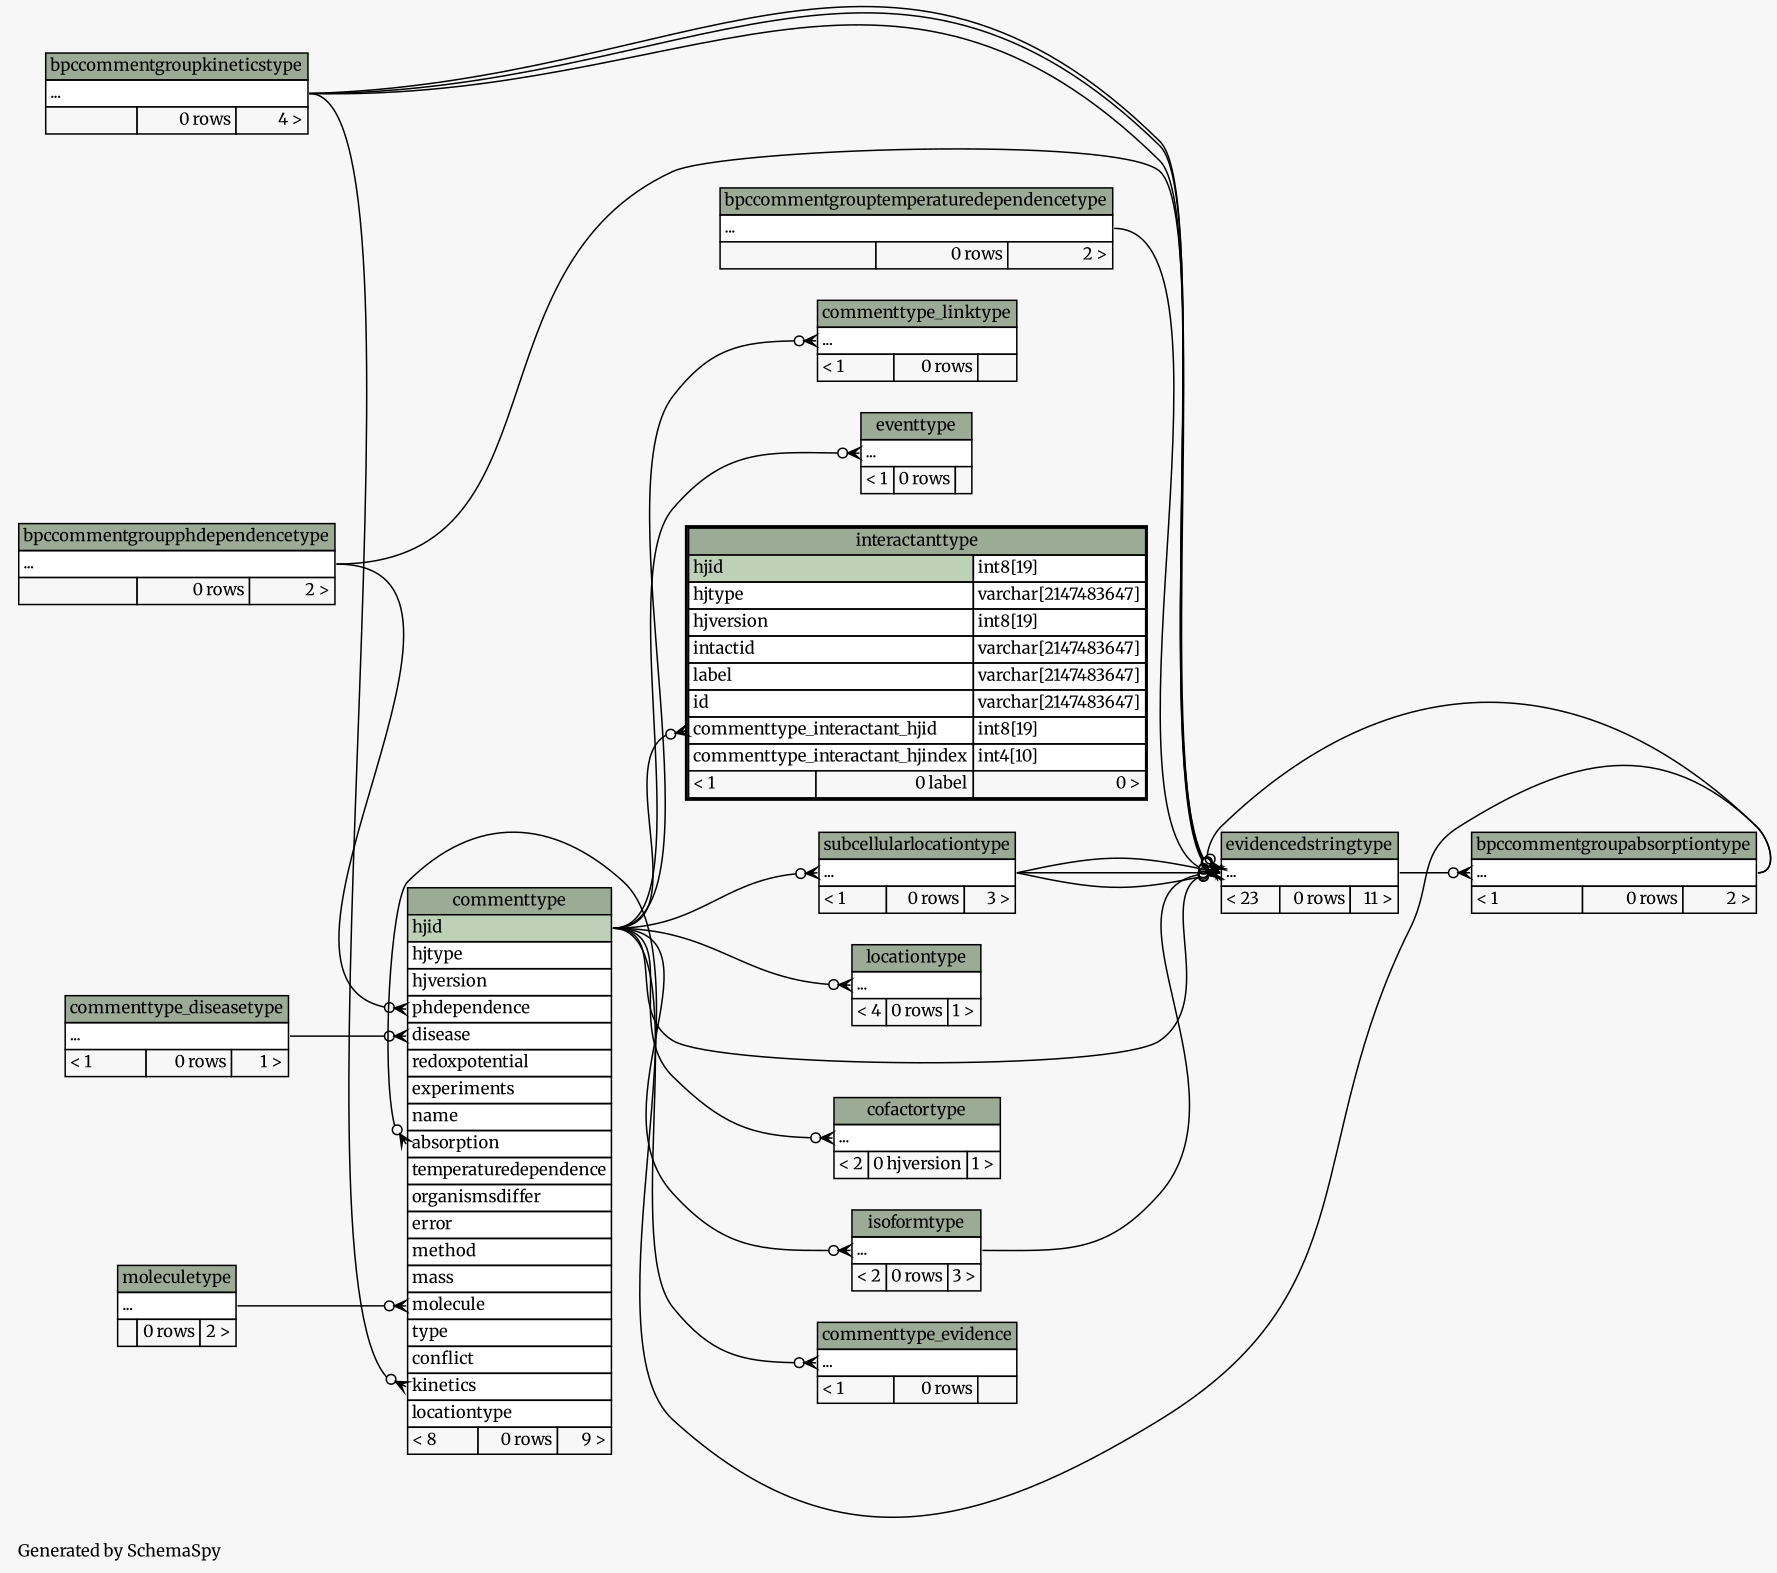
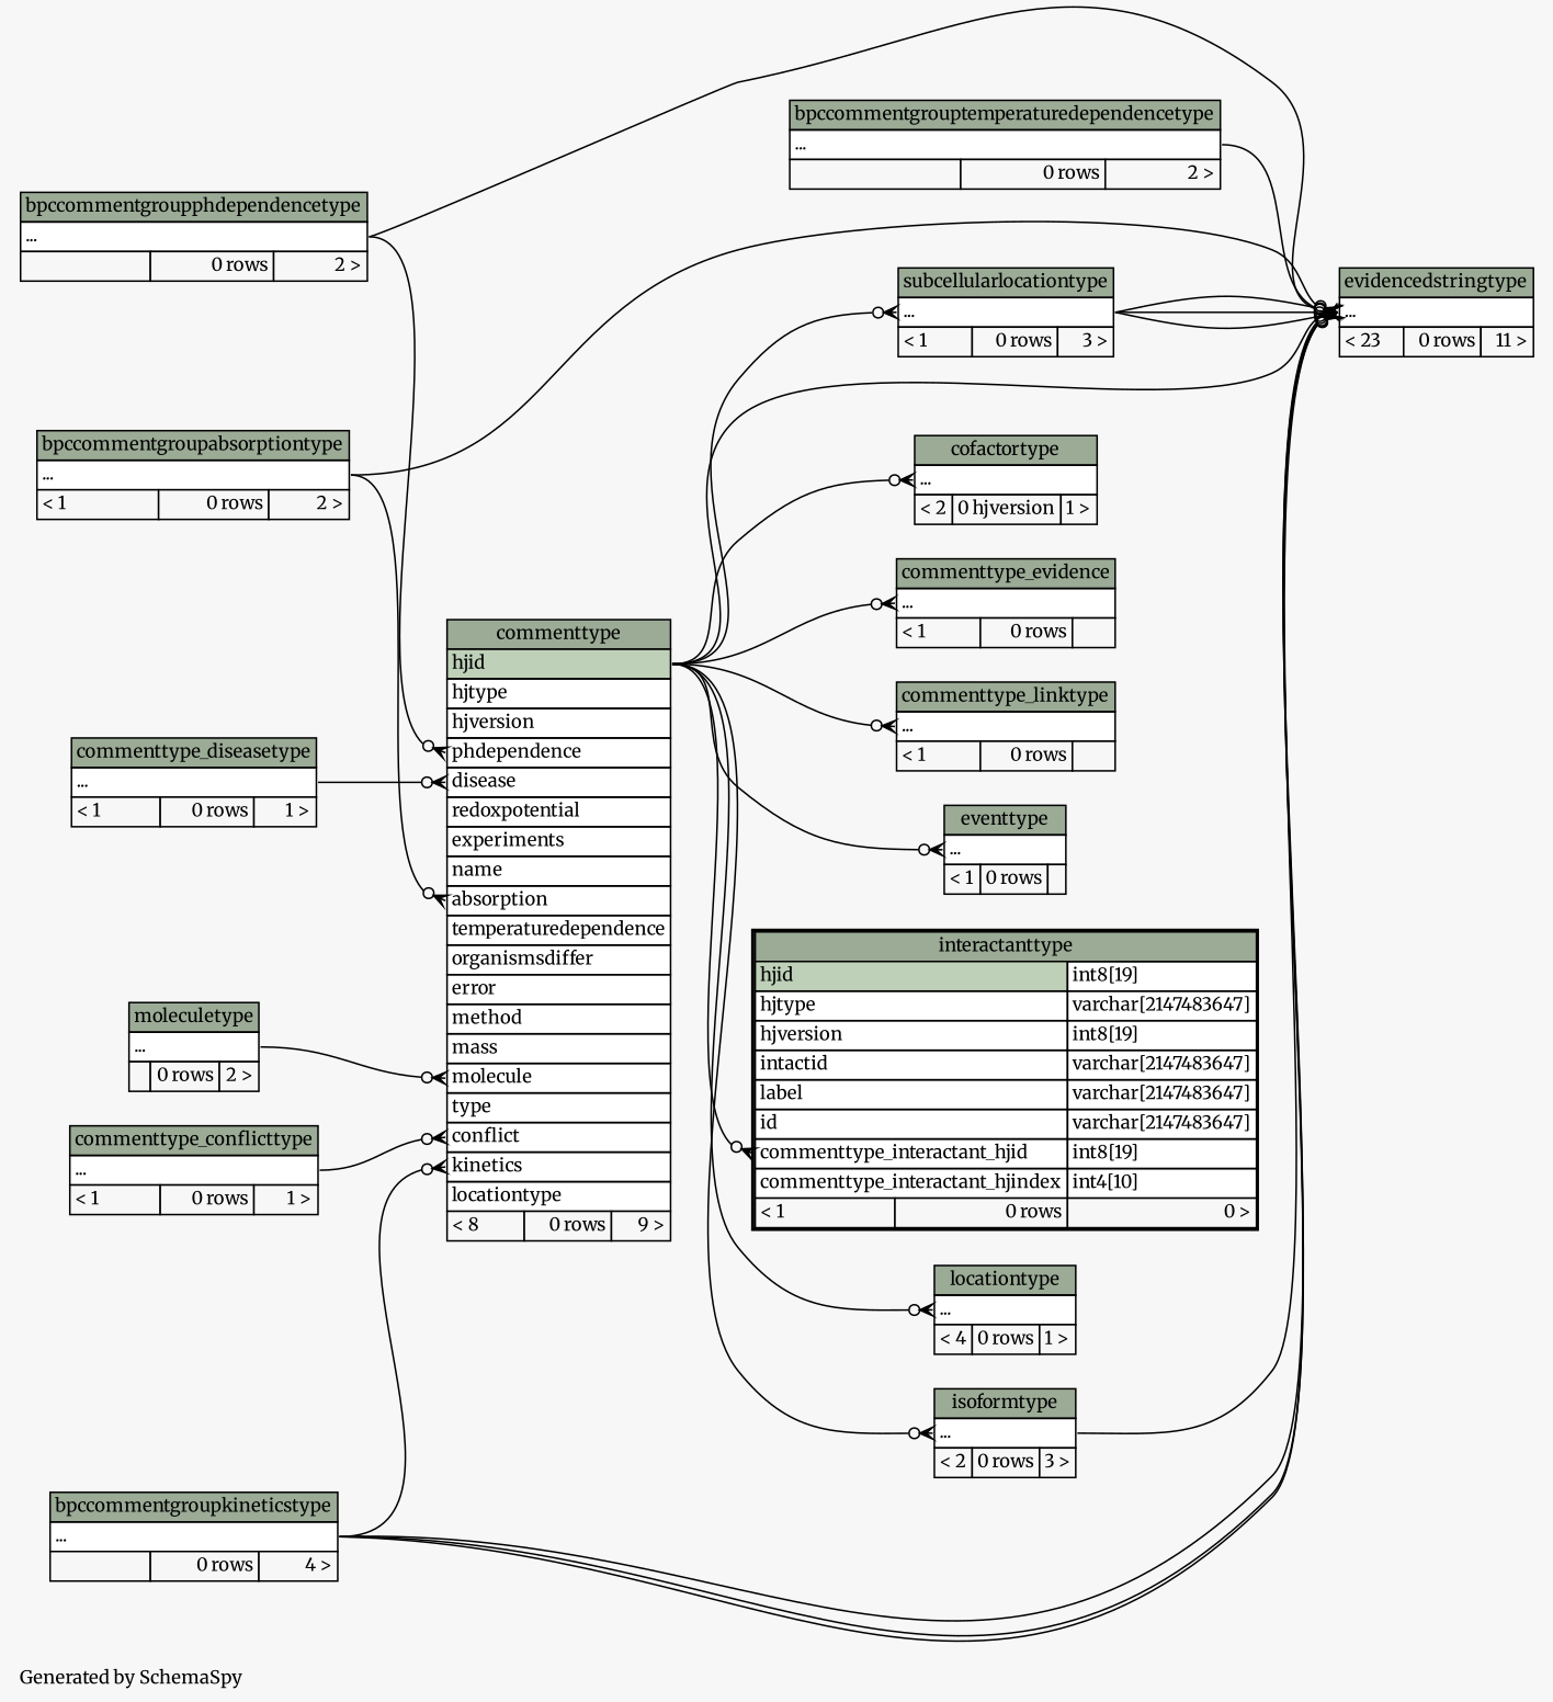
  digraph {
    bgcolor="#f7f7f7"
    fontname=Merriweather
    fontsize=11
    label="\nGenerated by SchemaSpy"
    labeljust=l
    nodesep=0.18
    rankdir=RL
    ranksep=0.46
    node [fontname=Merriweather fontsize=11 shape=plaintext]
    edge [arrowhead=none arrowsize=0.8 arrowtail=crowodot dir=back fontname=Merriweather headport="elipses:e" tailport="elipses:w"]
    n1 [label=<     <TABLE BORDER="0" CELLBORDER="1" CELLSPACING="0" BGCOLOR="#ffffff">       <TR><TD COLSPAN="3" BGCOLOR="#9bab96" ALIGN="CENTER">bpccommentgroupabsorptiontype</TD></TR>       <TR><TD PORT="elipses" COLSPAN="3" ALIGN="LEFT">...</TD></TR>       <TR><TD ALIGN="LEFT" BGCOLOR="#f7f7f7">&lt; 1</TD><TD ALIGN="RIGHT" BGCOLOR="#f7f7f7">0 rows</TD><TD ALIGN="RIGHT" BGCOLOR="#f7f7f7">2 &gt;</TD></TR>     </TABLE>>]
    n2 [label=<     <TABLE BORDER="0" CELLBORDER="1" CELLSPACING="0" BGCOLOR="#ffffff">       <TR><TD COLSPAN="3" BGCOLOR="#9bab96" ALIGN="CENTER">evidencedstringtype</TD></TR>       <TR><TD PORT="elipses" COLSPAN="3" ALIGN="LEFT">...</TD></TR>       <TR><TD ALIGN="LEFT" BGCOLOR="#f7f7f7">&lt; 23</TD><TD ALIGN="RIGHT" BGCOLOR="#f7f7f7">0 rows</TD><TD ALIGN="RIGHT" BGCOLOR="#f7f7f7">11 &gt;</TD></TR>     </TABLE>>]
    n3 [label=<     <TABLE BORDER="0" CELLBORDER="1" CELLSPACING="0" BGCOLOR="#ffffff">       <TR><TD COLSPAN="3" BGCOLOR="#9bab96" ALIGN="CENTER">commenttype</TD></TR>       <TR><TD PORT="hjid" COLSPAN="3" BGCOLOR="#bed1b8" ALIGN="LEFT">hjid</TD></TR>       <TR><TD PORT="hjtype" COLSPAN="3" ALIGN="LEFT">hjtype</TD></TR>       <TR><TD PORT="hjversion" COLSPAN="3" ALIGN="LEFT">hjversion</TD></TR>       <TR><TD PORT="phdependence" COLSPAN="3" ALIGN="LEFT">phdependence</TD></TR>       <TR><TD PORT="disease" COLSPAN="3" ALIGN="LEFT">disease</TD></TR>       <TR><TD PORT="redoxpotential" COLSPAN="3" ALIGN="LEFT">redoxpotential</TD></TR>       <TR><TD PORT="experiments" COLSPAN="3" ALIGN="LEFT">experiments</TD></TR>       <TR><TD PORT="name" COLSPAN="3" ALIGN="LEFT">name</TD></TR>       <TR><TD PORT="absorption" COLSPAN="3" ALIGN="LEFT">absorption</TD></TR>       <TR><TD PORT="temperaturedependence" COLSPAN="3" ALIGN="LEFT">temperaturedependence</TD></TR>       <TR><TD PORT="organismsdiffer" COLSPAN="3" ALIGN="LEFT">organismsdiffer</TD></TR>       <TR><TD PORT="error" COLSPAN="3" ALIGN="LEFT">error</TD></TR>       <TR><TD PORT="method" COLSPAN="3" ALIGN="LEFT">method</TD></TR>       <TR><TD PORT="mass" COLSPAN="3" ALIGN="LEFT">mass</TD></TR>       <TR><TD PORT="molecule" COLSPAN="3" ALIGN="LEFT">molecule</TD></TR>       <TR><TD PORT="type" COLSPAN="3" ALIGN="LEFT">type</TD></TR>       <TR><TD PORT="conflict" COLSPAN="3" ALIGN="LEFT">conflict</TD></TR>       <TR><TD PORT="kinetics" COLSPAN="3" ALIGN="LEFT">kinetics</TD></TR>       <TR><TD PORT="locationtype" COLSPAN="3" ALIGN="LEFT">locationtype</TD></TR>       <TR><TD ALIGN="LEFT" BGCOLOR="#f7f7f7">&lt; 8</TD><TD ALIGN="RIGHT" BGCOLOR="#f7f7f7">0 rows</TD><TD ALIGN="RIGHT" BGCOLOR="#f7f7f7">9 &gt;</TD></TR>     </TABLE>>]
    n4 [label=<     <TABLE BORDER="0" CELLBORDER="1" CELLSPACING="0" BGCOLOR="#ffffff">       <TR><TD COLSPAN="3" BGCOLOR="#9bab96" ALIGN="CENTER">bpccommentgroupkineticstype</TD></TR>       <TR><TD PORT="elipses" COLSPAN="3" ALIGN="LEFT">...</TD></TR>       <TR><TD ALIGN="LEFT" BGCOLOR="#f7f7f7">  </TD><TD ALIGN="RIGHT" BGCOLOR="#f7f7f7">0 rows</TD><TD ALIGN="RIGHT" BGCOLOR="#f7f7f7">4 &gt;</TD></TR>     </TABLE>>]
    n5 [label=<     <TABLE BORDER="0" CELLBORDER="1" CELLSPACING="0" BGCOLOR="#ffffff">       <TR><TD COLSPAN="3" BGCOLOR="#9bab96" ALIGN="CENTER">bpccommentgroupphdependencetype</TD></TR>       <TR><TD PORT="elipses" COLSPAN="3" ALIGN="LEFT">...</TD></TR>       <TR><TD ALIGN="LEFT" BGCOLOR="#f7f7f7">  </TD><TD ALIGN="RIGHT" BGCOLOR="#f7f7f7">0 rows</TD><TD ALIGN="RIGHT" BGCOLOR="#f7f7f7">2 &gt;</TD></TR>     </TABLE>>]
    n6 [label=<     <TABLE BORDER="0" CELLBORDER="1" CELLSPACING="0" BGCOLOR="#ffffff">       <TR><TD COLSPAN="3" BGCOLOR="#9bab96" ALIGN="CENTER">bpccommentgrouptemperaturedependencetype</TD></TR>       <TR><TD PORT="elipses" COLSPAN="3" ALIGN="LEFT">...</TD></TR>       <TR><TD ALIGN="LEFT" BGCOLOR="#f7f7f7">  </TD><TD ALIGN="RIGHT" BGCOLOR="#f7f7f7">0 rows</TD><TD ALIGN="RIGHT" BGCOLOR="#f7f7f7">2 &gt;</TD></TR>     </TABLE>>]
    n7 [label=<     <TABLE BORDER="0" CELLBORDER="1" CELLSPACING="0" BGCOLOR="#ffffff">       <TR><TD COLSPAN="3" BGCOLOR="#9bab96" ALIGN="CENTER">isoformtype</TD></TR>       <TR><TD PORT="elipses" COLSPAN="3" ALIGN="LEFT">...</TD></TR>       <TR><TD ALIGN="LEFT" BGCOLOR="#f7f7f7">&lt; 2</TD><TD ALIGN="RIGHT" BGCOLOR="#f7f7f7">0 rows</TD><TD ALIGN="RIGHT" BGCOLOR="#f7f7f7">3 &gt;</TD></TR>     </TABLE>>]
    n8 [label=<     <TABLE BORDER="0" CELLBORDER="1" CELLSPACING="0" BGCOLOR="#ffffff">       <TR><TD COLSPAN="3" BGCOLOR="#9bab96" ALIGN="CENTER">subcellularlocationtype</TD></TR>       <TR><TD PORT="elipses" COLSPAN="3" ALIGN="LEFT">...</TD></TR>       <TR><TD ALIGN="LEFT" BGCOLOR="#f7f7f7">&lt; 1</TD><TD ALIGN="RIGHT" BGCOLOR="#f7f7f7">0 rows</TD><TD ALIGN="RIGHT" BGCOLOR="#f7f7f7">3 &gt;</TD></TR>     </TABLE>>]
+   n9 [label=<     <TABLE BORDER="0" CELLBORDER="1" CELLSPACING="0" BGCOLOR="#ffffff">       <TR><TD COLSPAN="3" BGCOLOR="#9bab96" ALIGN="CENTER">commenttype_conflicttype</TD></TR>       <TR><TD PORT="elipses" COLSPAN="3" ALIGN="LEFT">...</TD></TR>       <TR><TD ALIGN="LEFT" BGCOLOR="#f7f7f7">&lt; 1</TD><TD ALIGN="RIGHT" BGCOLOR="#f7f7f7">0 rows</TD><TD ALIGN="RIGHT" BGCOLOR="#f7f7f7">1 &gt;</TD></TR>     </TABLE>>]
    n10 [label=<     <TABLE BORDER="0" CELLBORDER="1" CELLSPACING="0" BGCOLOR="#ffffff">       <TR><TD COLSPAN="3" BGCOLOR="#9bab96" ALIGN="CENTER">commenttype_diseasetype</TD></TR>       <TR><TD PORT="elipses" COLSPAN="3" ALIGN="LEFT">...</TD></TR>       <TR><TD ALIGN="LEFT" BGCOLOR="#f7f7f7">&lt; 1</TD><TD ALIGN="RIGHT" BGCOLOR="#f7f7f7">0 rows</TD><TD ALIGN="RIGHT" BGCOLOR="#f7f7f7">1 &gt;</TD></TR>     </TABLE>>]
    n11 [label=<     <TABLE BORDER="0" CELLBORDER="1" CELLSPACING="0" BGCOLOR="#ffffff">       <TR><TD COLSPAN="3" BGCOLOR="#9bab96" ALIGN="CENTER">moleculetype</TD></TR>       <TR><TD PORT="elipses" COLSPAN="3" ALIGN="LEFT">...</TD></TR>       <TR><TD ALIGN="LEFT" BGCOLOR="#f7f7f7">  </TD><TD ALIGN="RIGHT" BGCOLOR="#f7f7f7">0 rows</TD><TD ALIGN="RIGHT" BGCOLOR="#f7f7f7">2 &gt;</TD></TR>     </TABLE>>]
    n12 [label=<     <TABLE BORDER="0" CELLBORDER="1" CELLSPACING="0" BGCOLOR="#ffffff">       <TR><TD COLSPAN="3" BGCOLOR="#9bab96" ALIGN="CENTER">cofactortype</TD></TR>       <TR><TD PORT="elipses" COLSPAN="3" ALIGN="LEFT">...</TD></TR>       <TR><TD ALIGN="LEFT" BGCOLOR="#f7f7f7">&lt; 2</TD><TD ALIGN="RIGHT" BGCOLOR="#f7f7f7">0 hjversion</TD><TD ALIGN="RIGHT" BGCOLOR="#f7f7f7">1 &gt;</TD></TR>     </TABLE>>]
    n13 [label=<     <TABLE BORDER="0" CELLBORDER="1" CELLSPACING="0" BGCOLOR="#ffffff">       <TR><TD COLSPAN="3" BGCOLOR="#9bab96" ALIGN="CENTER">commenttype_evidence</TD></TR>       <TR><TD PORT="elipses" COLSPAN="3" ALIGN="LEFT">...</TD></TR>       <TR><TD ALIGN="LEFT" BGCOLOR="#f7f7f7">&lt; 1</TD><TD ALIGN="RIGHT" BGCOLOR="#f7f7f7">0 rows</TD><TD ALIGN="RIGHT" BGCOLOR="#f7f7f7">  </TD></TR>     </TABLE>>]
    n14 [label=<     <TABLE BORDER="0" CELLBORDER="1" CELLSPACING="0" BGCOLOR="#ffffff">       <TR><TD COLSPAN="3" BGCOLOR="#9bab96" ALIGN="CENTER">commenttype_linktype</TD></TR>       <TR><TD PORT="elipses" COLSPAN="3" ALIGN="LEFT">...</TD></TR>       <TR><TD ALIGN="LEFT" BGCOLOR="#f7f7f7">&lt; 1</TD><TD ALIGN="RIGHT" BGCOLOR="#f7f7f7">0 rows</TD><TD ALIGN="RIGHT" BGCOLOR="#f7f7f7">  </TD></TR>     </TABLE>>]
    n15 [label=<     <TABLE BORDER="0" CELLBORDER="1" CELLSPACING="0" BGCOLOR="#ffffff">       <TR><TD COLSPAN="3" BGCOLOR="#9bab96" ALIGN="CENTER">eventtype</TD></TR>       <TR><TD PORT="elipses" COLSPAN="3" ALIGN="LEFT">...</TD></TR>       <TR><TD ALIGN="LEFT" BGCOLOR="#f7f7f7">&lt; 1</TD><TD ALIGN="RIGHT" BGCOLOR="#f7f7f7">0 rows</TD><TD ALIGN="RIGHT" BGCOLOR="#f7f7f7">  </TD></TR>     </TABLE>>]
-   n16 [label=<     <TABLE BORDER="2" CELLBORDER="1" CELLSPACING="0" BGCOLOR="#ffffff">       <TR><TD COLSPAN="3" BGCOLOR="#9bab96" ALIGN="CENTER">interactanttype</TD></TR>       <TR><TD PORT="hjid" COLSPAN="2" BGCOLOR="#bed1b8" ALIGN="LEFT">hjid</TD><TD PORT="hjid.type" ALIGN="LEFT">int8[19]</TD></TR>       <TR><TD PORT="hjtype" COLSPAN="2" ALIGN="LEFT">hjtype</TD><TD PORT="hjtype.type" ALIGN="LEFT">varchar[2147483647]</TD></TR>       <TR><TD PORT="hjversion" COLSPAN="2" ALIGN="LEFT">hjversion</TD><TD PORT="hjversion.type" ALIGN="LEFT">int8[19]</TD></TR>       <TR><TD PORT="intactid" COLSPAN="2" ALIGN="LEFT">intactid</TD><TD PORT="intactid.type" ALIGN="LEFT">varchar[2147483647]</TD></TR>       <TR><TD PORT="label" COLSPAN="2" ALIGN="LEFT">label</TD><TD PORT="label.type" ALIGN="LEFT">varchar[2147483647]</TD></TR>       <TR><TD PORT="id" COLSPAN="2" ALIGN="LEFT">id</TD><TD PORT="id.type" ALIGN="LEFT">varchar[2147483647]</TD></TR>       <TR><TD PORT="commenttype_interactant_hjid" COLSPAN="2" ALIGN="LEFT">commenttype_interactant_hjid</TD><TD PORT="commenttype_interactant_hjid.type" ALIGN="LEFT">int8[19]</TD></TR>       <TR><TD PORT="commenttype_interactant_hjindex" COLSPAN="2" ALIGN="LEFT">commenttype_interactant_hjindex</TD><TD PORT="commenttype_interactant_hjindex.type" ALIGN="LEFT">int4[10]</TD></TR>       <TR><TD ALIGN="LEFT" BGCOLOR="#f7f7f7">&lt; 1</TD><TD ALIGN="RIGHT" BGCOLOR="#f7f7f7">0 label</TD><TD ALIGN="RIGHT" BGCOLOR="#f7f7f7">0 &gt;</TD></TR>     </TABLE>>]
+   n16 [label=<     <TABLE BORDER="2" CELLBORDER="1" CELLSPACING="0" BGCOLOR="#ffffff">       <TR><TD COLSPAN="3" BGCOLOR="#9bab96" ALIGN="CENTER">interactanttype</TD></TR>       <TR><TD PORT="hjid" COLSPAN="2" BGCOLOR="#bed1b8" ALIGN="LEFT">hjid</TD><TD PORT="hjid.type" ALIGN="LEFT">int8[19]</TD></TR>       <TR><TD PORT="hjtype" COLSPAN="2" ALIGN="LEFT">hjtype</TD><TD PORT="hjtype.type" ALIGN="LEFT">varchar[2147483647]</TD></TR>       <TR><TD PORT="hjversion" COLSPAN="2" ALIGN="LEFT">hjversion</TD><TD PORT="hjversion.type" ALIGN="LEFT">int8[19]</TD></TR>       <TR><TD PORT="intactid" COLSPAN="2" ALIGN="LEFT">intactid</TD><TD PORT="intactid.type" ALIGN="LEFT">varchar[2147483647]</TD></TR>       <TR><TD PORT="label" COLSPAN="2" ALIGN="LEFT">label</TD><TD PORT="label.type" ALIGN="LEFT">varchar[2147483647]</TD></TR>       <TR><TD PORT="id" COLSPAN="2" ALIGN="LEFT">id</TD><TD PORT="id.type" ALIGN="LEFT">varchar[2147483647]</TD></TR>       <TR><TD PORT="commenttype_interactant_hjid" COLSPAN="2" ALIGN="LEFT">commenttype_interactant_hjid</TD><TD PORT="commenttype_interactant_hjid.type" ALIGN="LEFT">int8[19]</TD></TR>       <TR><TD PORT="commenttype_interactant_hjindex" COLSPAN="2" ALIGN="LEFT">commenttype_interactant_hjindex</TD><TD PORT="commenttype_interactant_hjindex.type" ALIGN="LEFT">int4[10]</TD></TR>       <TR><TD ALIGN="LEFT" BGCOLOR="#f7f7f7">&lt; 1</TD><TD ALIGN="RIGHT" BGCOLOR="#f7f7f7">0 rows</TD><TD ALIGN="RIGHT" BGCOLOR="#f7f7f7">0 &gt;</TD></TR>     </TABLE>>]
    n17 [label=<     <TABLE BORDER="0" CELLBORDER="1" CELLSPACING="0" BGCOLOR="#ffffff">       <TR><TD COLSPAN="3" BGCOLOR="#9bab96" ALIGN="CENTER">locationtype</TD></TR>       <TR><TD PORT="elipses" COLSPAN="3" ALIGN="LEFT">...</TD></TR>       <TR><TD ALIGN="LEFT" BGCOLOR="#f7f7f7">&lt; 4</TD><TD ALIGN="RIGHT" BGCOLOR="#f7f7f7">0 rows</TD><TD ALIGN="RIGHT" BGCOLOR="#f7f7f7">1 &gt;</TD></TR>     </TABLE>>]
-   n1 -> n2
    n2 -> n1
    n2 -> n3 [headport="hjid:e"]
    n2 -> n4
    n2 -> n4
    n2 -> n4
    n2 -> n5
    n2 -> n6
    n2 -> n7
    n2 -> n8
    n2 -> n8
    n2 -> n8
    n3 -> n1 [tailport="absorption:w"]
    n3 -> n4 [tailport="kinetics:w"]
    n3 -> n5 [tailport="phdependence:w"]
+   n3 -> n9 [tailport="conflict:w"]
    n3 -> n10 [tailport="disease:w"]
    n3 -> n11 [tailport="molecule:w"]
    n7 -> n3 [headport="hjid:e"]
    n8 -> n3 [headport="hjid:e"]
    n12 -> n3 [headport="hjid:e"]
    n13 -> n3 [headport="hjid:e"]
    n14 -> n3 [headport="hjid:e"]
    n15 -> n3 [headport="hjid:e"]
    n16 -> n3 [headport="hjid:e" tailport="commenttype_interactant_hjid:w"]
    n17 -> n3 [headport="hjid:e"]
  }
